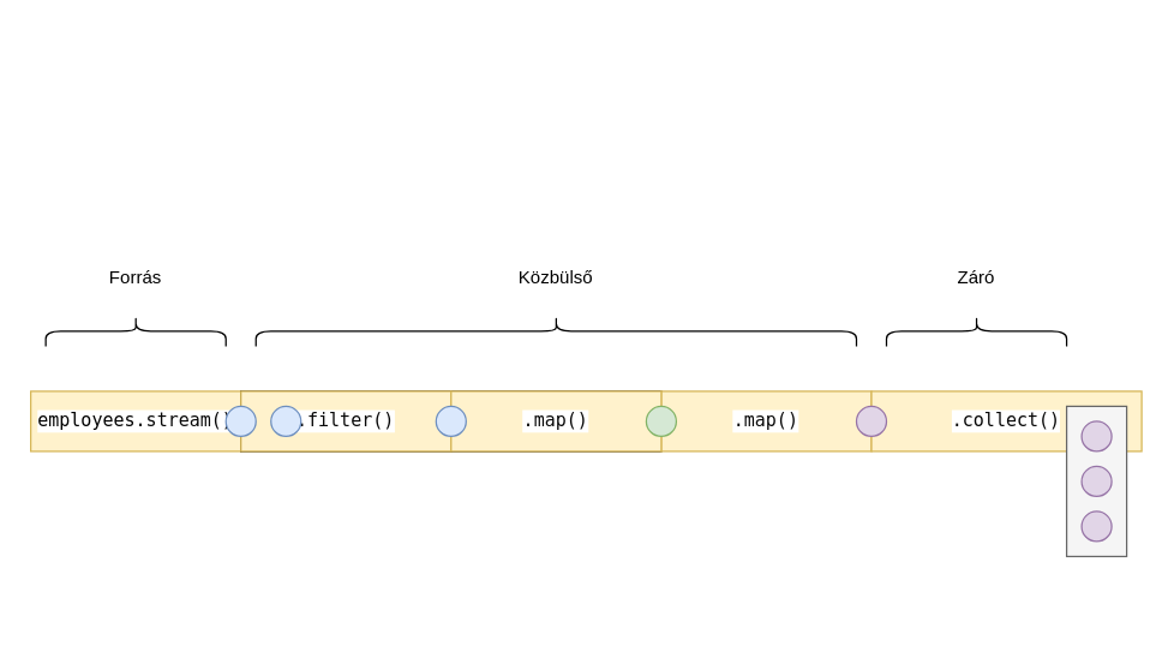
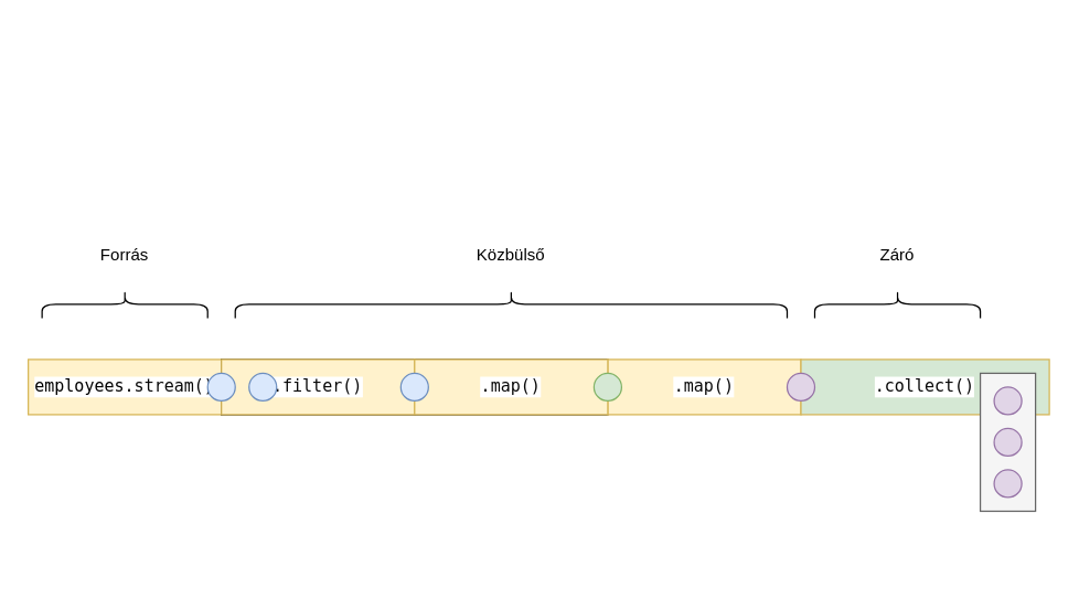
  <mxCell id="0" />
  <mxCell id="1" parent="0" />
  <mxCell id="2" value="&lt;pre style=&quot;background-color: #ffffff ; color: #080808 ; font-family: &amp;#34;jetbrains mono&amp;#34; , monospace ; font-size: 9 8pt&quot;&gt;&lt;span style=&quot;color: #000000&quot;&gt;employees&lt;/span&gt;.stream()&lt;/pre&gt;" style="rounded=0;whiteSpace=wrap;html=1;fillColor=#fff2cc;strokeColor=#d6b656;" parent="1" vertex="1"><mxGeometry x="20" y="260" width="140" height="40" as="geometry" /></mxCell>
  <mxCell id="3" value="&lt;pre style=&quot;background-color: #ffffff ; color: #080808 ; font-family: &amp;#34;jetbrains mono&amp;#34; , monospace ; font-size: 9 8pt&quot;&gt;&lt;pre style=&quot;font-family: &amp;#34;jetbrains mono&amp;#34; , monospace&quot;&gt;.filter()&lt;/pre&gt;&lt;/pre&gt;" style="rounded=0;whiteSpace=wrap;html=1;" parent="1" vertex="1"><mxGeometry x="160" y="260" width="140" height="40" as="geometry" /></mxCell>
  <mxCell id="4" value="&lt;pre style=&quot;background-color: #ffffff ; color: #080808 ; font-family: &amp;#34;jetbrains mono&amp;#34; , monospace ; font-size: 9 8pt&quot;&gt;&lt;pre style=&quot;font-family: &amp;#34;jetbrains mono&amp;#34; , monospace&quot;&gt;.map()&lt;/pre&gt;&lt;/pre&gt;" style="rounded=0;whiteSpace=wrap;html=1;" parent="1" vertex="1"><mxGeometry x="300" y="260" width="140" height="40" as="geometry" /></mxCell>
  <mxCell id="5" value="&lt;pre style=&quot;background-color: #ffffff ; color: #080808 ; font-family: &amp;#34;jetbrains mono&amp;#34; , monospace ; font-size: 9 8pt&quot;&gt;&lt;pre style=&quot;font-family: &amp;#34;jetbrains mono&amp;#34; , monospace&quot;&gt;.map()&lt;/pre&gt;&lt;/pre&gt;" style="rounded=0;whiteSpace=wrap;html=1;fillColor=#fff2cc;strokeColor=#d6b656;" parent="1" vertex="1"><mxGeometry x="440" y="260" width="140" height="40" as="geometry" /></mxCell>
- <mxCell id="6" value="&lt;pre style=&quot;background-color: #ffffff ; color: #080808 ; font-family: &amp;#34;jetbrains mono&amp;#34; , monospace ; font-size: 9 8pt&quot;&gt;&lt;pre style=&quot;font-family: &amp;#34;jetbrains mono&amp;#34; , monospace&quot;&gt;.collect()&lt;/pre&gt;&lt;/pre&gt;" style="rounded=0;whiteSpace=wrap;html=1;fillColor=#fff2cc;strokeColor=#d6b656;" parent="1" vertex="1"><mxGeometry x="580" y="260" width="180" height="40" as="geometry" /></mxCell>
+ <mxCell id="6" value="&lt;pre style=&quot;background-color: #ffffff ; color: #080808 ; font-family: &amp;#34;jetbrains mono&amp;#34; , monospace ; font-size: 9 8pt&quot;&gt;&lt;pre style=&quot;font-family: &amp;#34;jetbrains mono&amp;#34; , monospace&quot;&gt;.collect()&lt;/pre&gt;&lt;/pre&gt;" style="rounded=0;whiteSpace=wrap;html=1;fillColor=#d5e8d4;strokeColor=#d6b656;" parent="1" vertex="1"><mxGeometry x="580" y="260" width="180" height="40" as="geometry" /></mxCell>
  <mxCell id="7" value="&lt;pre style=&quot;background-color: #ffffff ; color: #080808 ; font-family: &amp;#34;jetbrains mono&amp;#34; , monospace ; font-size: 9 8pt&quot;&gt;&lt;pre style=&quot;font-family: &amp;#34;jetbrains mono&amp;#34; , monospace&quot;&gt;.filter()&lt;/pre&gt;&lt;/pre&gt;" style="rounded=0;whiteSpace=wrap;html=1;fillColor=#fff2cc;strokeColor=#d6b656;" parent="1" vertex="1"><mxGeometry x="160" y="260" width="140" height="40" as="geometry" /></mxCell>
  <mxCell id="8" value="&lt;pre style=&quot;background-color: #ffffff ; color: #080808 ; font-family: &amp;#34;jetbrains mono&amp;#34; , monospace ; font-size: 9 8pt&quot;&gt;&lt;pre style=&quot;font-family: &amp;#34;jetbrains mono&amp;#34; , monospace&quot;&gt;.map()&lt;/pre&gt;&lt;/pre&gt;" style="rounded=0;whiteSpace=wrap;html=1;fillColor=#fff2cc;strokeColor=#d6b656;" parent="1" vertex="1"><mxGeometry x="300" y="260" width="140" height="40" as="geometry" /></mxCell>
  <mxCell id="9" value="" style="shape=curlyBracket;whiteSpace=wrap;html=1;rounded=1;rotation=90;" parent="1" vertex="1"><mxGeometry x="80" y="160" width="20" height="120" as="geometry" /></mxCell>
  <mxCell id="10" value="" style="shape=curlyBracket;whiteSpace=wrap;html=1;rounded=1;rotation=90;" parent="1" vertex="1"><mxGeometry x="360" y="20" width="20" height="400" as="geometry" /></mxCell>
  <mxCell id="11" value="" style="shape=curlyBracket;whiteSpace=wrap;html=1;rounded=1;rotation=90;" parent="1" vertex="1"><mxGeometry x="640" y="160" width="20" height="120" as="geometry" /></mxCell>
  <mxCell id="12" value="Forrás" style="text;html=1;strokeColor=none;fillColor=none;align=center;verticalAlign=middle;whiteSpace=wrap;rounded=0;" parent="1" vertex="1"><mxGeometry x="60" y="170" width="60" height="30" as="geometry" /></mxCell>
  <mxCell id="13" value="Közbülső" style="text;html=1;strokeColor=none;fillColor=none;align=center;verticalAlign=middle;whiteSpace=wrap;rounded=0;" parent="1" vertex="1"><mxGeometry x="340" y="170" width="60" height="30" as="geometry" /></mxCell>
  <mxCell id="14" value="Záró" style="text;html=1;strokeColor=none;fillColor=none;align=center;verticalAlign=middle;whiteSpace=wrap;rounded=0;" parent="1" vertex="1"><mxGeometry x="620" y="170" width="60" height="30" as="geometry" /></mxCell>
  <mxCell id="15" value="" style="ellipse;whiteSpace=wrap;html=1;aspect=fixed;fillColor=#dae8fc;strokeColor=#6c8ebf;" parent="1" vertex="1"><mxGeometry x="180" y="270" width="20" height="20" as="geometry" /></mxCell>
  <mxCell id="16" value="" style="ellipse;whiteSpace=wrap;html=1;aspect=fixed;fillColor=#dae8fc;strokeColor=#6c8ebf;" parent="1" vertex="1"><mxGeometry x="150" y="270" width="20" height="20" as="geometry" /></mxCell>
  <mxCell id="17" value="" style="ellipse;whiteSpace=wrap;html=1;aspect=fixed;fillColor=#dae8fc;strokeColor=#6c8ebf;" parent="1" vertex="1"><mxGeometry x="290" y="270" width="20" height="20" as="geometry" /></mxCell>
  <mxCell id="18" value="" style="ellipse;whiteSpace=wrap;html=1;aspect=fixed;fillColor=#d5e8d4;strokeColor=#82b366;" parent="1" vertex="1"><mxGeometry x="430" y="270" width="20" height="20" as="geometry" /></mxCell>
  <mxCell id="19" value="" style="ellipse;whiteSpace=wrap;html=1;aspect=fixed;fillColor=#e1d5e7;strokeColor=#9673a6;" parent="1" vertex="1"><mxGeometry x="570" y="270" width="20" height="20" as="geometry" /></mxCell>
  <mxCell id="20" value="" style="rounded=0;whiteSpace=wrap;html=1;fillColor=#f5f5f5;fontColor=#333333;strokeColor=#666666;" parent="1" vertex="1"><mxGeometry x="710" y="270" width="40" height="100" as="geometry" /></mxCell>
  <mxCell id="21" value="" style="ellipse;whiteSpace=wrap;html=1;aspect=fixed;fillColor=#e1d5e7;strokeColor=#9673a6;" parent="1" vertex="1"><mxGeometry x="720" y="280" width="20" height="20" as="geometry" /></mxCell>
  <mxCell id="22" value="" style="ellipse;whiteSpace=wrap;html=1;aspect=fixed;fillColor=#e1d5e7;strokeColor=#9673a6;" parent="1" vertex="1"><mxGeometry x="720" y="310" width="20" height="20" as="geometry" /></mxCell>
  <mxCell id="23" value="" style="ellipse;whiteSpace=wrap;html=1;aspect=fixed;fillColor=#e1d5e7;strokeColor=#9673a6;" parent="1" vertex="1"><mxGeometry x="720" y="340" width="20" height="20" as="geometry" /></mxCell>
